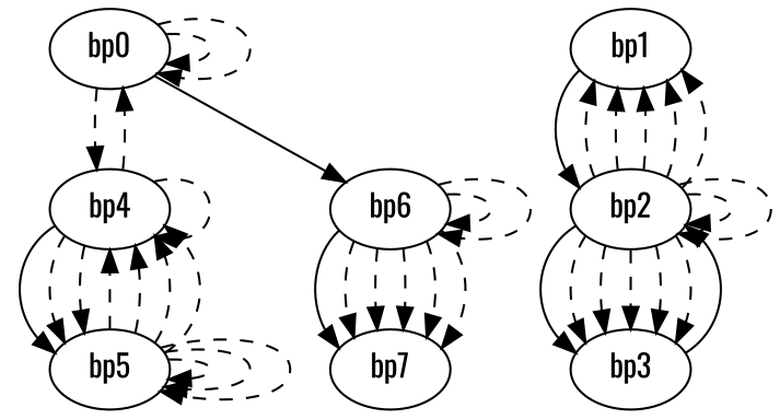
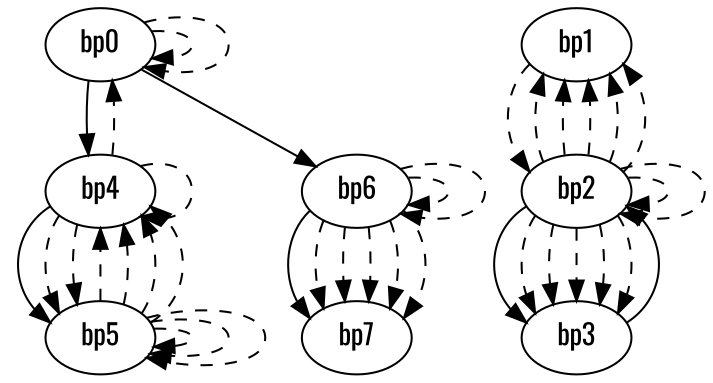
  digraph {
    fontname=Oswald
    node [fontname=Oswald]
    edge [fontname=Oswald style=dashed]
    n1 [label=bp0]
    n2 [label=bp4]
    n3 [label=bp6]
    n4 [label=bp1]
    n5 [label=bp2]
    n6 [label=bp5]
    n7 [label=bp7]
    n8 [label=bp3]
    n1 -> n1
    n1 -> n1
-   n1 -> n2
+   n1 -> n2 [style=""]
    n1 -> n3 [style=""]
    n2 -> n1
    n2 -> n2
    n2 -> n6 [style=""]
    n2 -> n6
    n2 -> n6
    n3 -> n3
    n3 -> n3
    n3 -> n7 [style=""]
    n3 -> n7
    n3 -> n7
    n3 -> n7
    n3 -> n7
    n3 -> n7
-   n4 -> n5 [style=""]
+   n4 -> n5
    n5 -> n4
    n5 -> n4
    n5 -> n4
    n5 -> n4
    n5 -> n4
    n5 -> n5
    n5 -> n5
    n5 -> n8 [style=""]
    n5 -> n8
    n5 -> n8
    n5 -> n8
    n5 -> n8
    n5 -> n8
    n6 -> n2
    n6 -> n2
    n6 -> n2
    n6 -> n2
    n6 -> n6
    n6 -> n6
    n6 -> n6
    n8 -> n5 [style=solid]
  }
